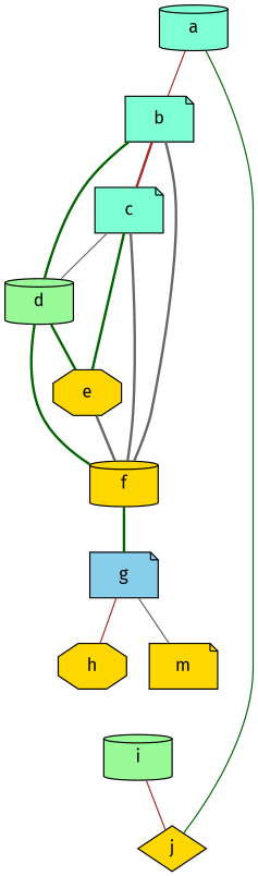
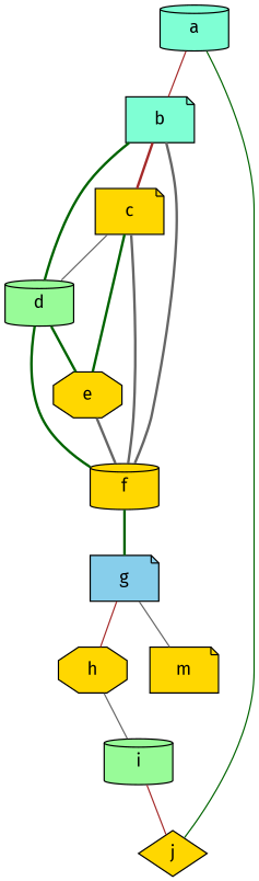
  graph {
    node [fillcolor=gold fontname="Fira Sans" shape=cylinder style=filled]
    edge [color=darkgreen style=bold]
    a [fillcolor=aquamarine]
    b [fillcolor=aquamarine shape=note]
    j [shape=diamond]
-   c [fillcolor=aquamarine shape=note]
+   c [shape=note]
    d [fillcolor=palegreen]
    f
    e [shape=octagon]
    g [fillcolor=skyblue shape=note]
    h [shape=octagon]
    m [shape=note]
    i [fillcolor=palegreen]
    a -- b [color=brown style=solid]
    a -- j [style=solid]
    b -- c [color=brown]
    b -- d
    b -- f [color=gray40]
    c -- d [color=gray40 style=solid]
    c -- f [color=gray40]
    c -- e
    d -- f
    d -- e
    f -- g
    e -- f [color=gray40]
    g -- h [color=brown style=solid]
    g -- m [color=gray40 style=solid]
+   h -- i [color=gray40 style=solid]
    i -- j [color=brown style=solid]
  }
